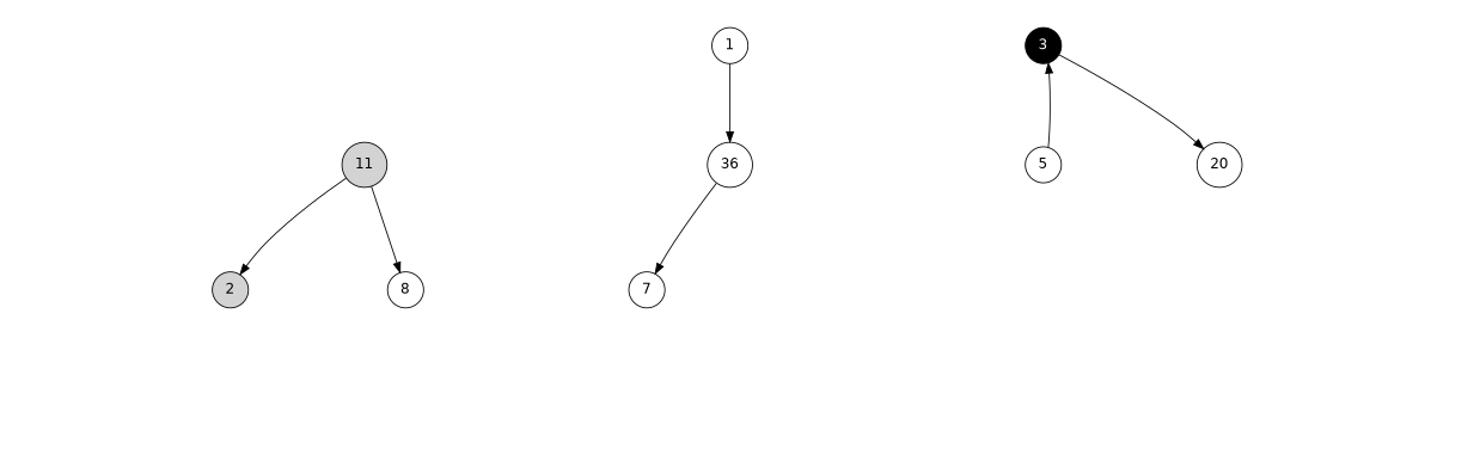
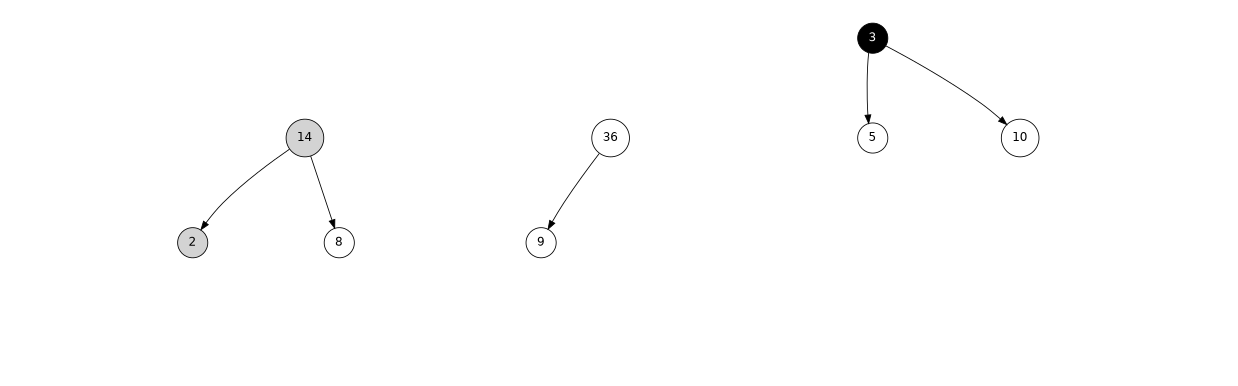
  digraph {
    fontname="DejaVu Sans"
    node [fontname="DejaVu Sans" shape=circle style=invis]
    edge [fontname="DejaVu Sans" style=invis]
    nila2l
    nila2m
    nila2r
    nila8l
    nila8m
    nila8r
    n7 [fillcolor=lightgray fontcolor=black label=2 style=filled]
    nila14m
    n9 [fillcolor=white fontcolor=black label=8 style=filled]
    nila7l
    nila7m
    nila7r
-   n13 [fillcolor=white fontcolor=black label=7 style=filled]
+   n13 [fillcolor=white fontcolor=black label=9 style=filled]
    nila16m
    nila16r
-   n16 [fillcolor=lightgray fontcolor=black label=11 style=filled]
+   n16 [fillcolor=lightgray fontcolor=black label=14 style=filled]
    nila1m
    n18 [fillcolor=white fontcolor=black label=36 style=filled]
    nila9l
    nila9m
    nila9r
    nila10l
    nila10m
    nila10r
    n25 [fillcolor=white fontcolor=black label=5 style=filled]
    nila3m
-   n27 [fillcolor=white fontcolor=black label=20 style=filled]
-   n28 [fillcolor=white fontcolor=black label=1 style=filled]
+   n27 [fillcolor=white fontcolor=black label=10 style=filled]
    nila4m
    n30 [fillcolor=black fontcolor=white label=3 style=filled]
    subgraph sub_1 {
      rank=same
      nila2l
      nila2m
      nila2r
    }
    subgraph sub_2 {
      rank=same
      nila8l
      nila8m
      nila8r
    }
    subgraph sub_3 {
      rank=same
      n7
      nila14m
      n9
    }
    subgraph sub_4 {
      rank=same
      nila7l
      nila7m
      nila7r
    }
    subgraph sub_5 {
      rank=same
      n13
      nila16m
      nila16r
    }
    subgraph sub_6 {
      rank=same
      n16
      nila1m
      n18
    }
    subgraph sub_7 {
      rank=same
      nila9l
      nila9m
      nila9r
    }
    subgraph sub_8 {
      rank=same
      nila10l
      nila10m
      nila10r
    }
    subgraph sub_9 {
      rank=same
      n25
      nila3m
      n27
    }
    subgraph sub_10 {
      rank=same
-     n28
      nila4m
      n30
    }
    nila2l -> nila2m
    nila2m -> nila2r
    nila8l -> nila8m
    nila8m -> nila8r
    n7 -> nila2l
    n7 -> nila2m
    n7 -> nila2r
    n7 -> nila14m
    nila14m -> n9
    n9 -> nila8l
    n9 -> nila8m
    n9 -> nila8r
    nila7l -> nila7m
    nila7m -> nila7r
    n13 -> nila7l
    n13 -> nila7m
    n13 -> nila7r
    n13 -> nila16m
    nila16m -> nila16r
    n16 -> n7 [style=""]
    n16 -> nila14m
    n16 -> n9 [style=""]
    n16 -> nila1m
    nila1m -> n18
    n18 -> n13 [style=""]
    n18 -> nila16m
    n18 -> nila16r
    nila9l -> nila9m
    nila9m -> nila9r
    nila10l -> nila10m
    nila10m -> nila10r
    n25 -> nila9l
    n25 -> nila9m
    n25 -> nila9r
    n25 -> nila3m
    nila3m -> n27
    n27 -> nila10l
    n27 -> nila10m
    n27 -> nila10r
-   n28 -> nila1m
-   n28 -> n18 [style=""]
-   n28 -> nila4m
    nila4m -> n30
-   n25 -> n30 [style=""]
+   n30 -> n25 [style=""]
    n30 -> nila3m
    n30 -> n27 [style=""]
  }
